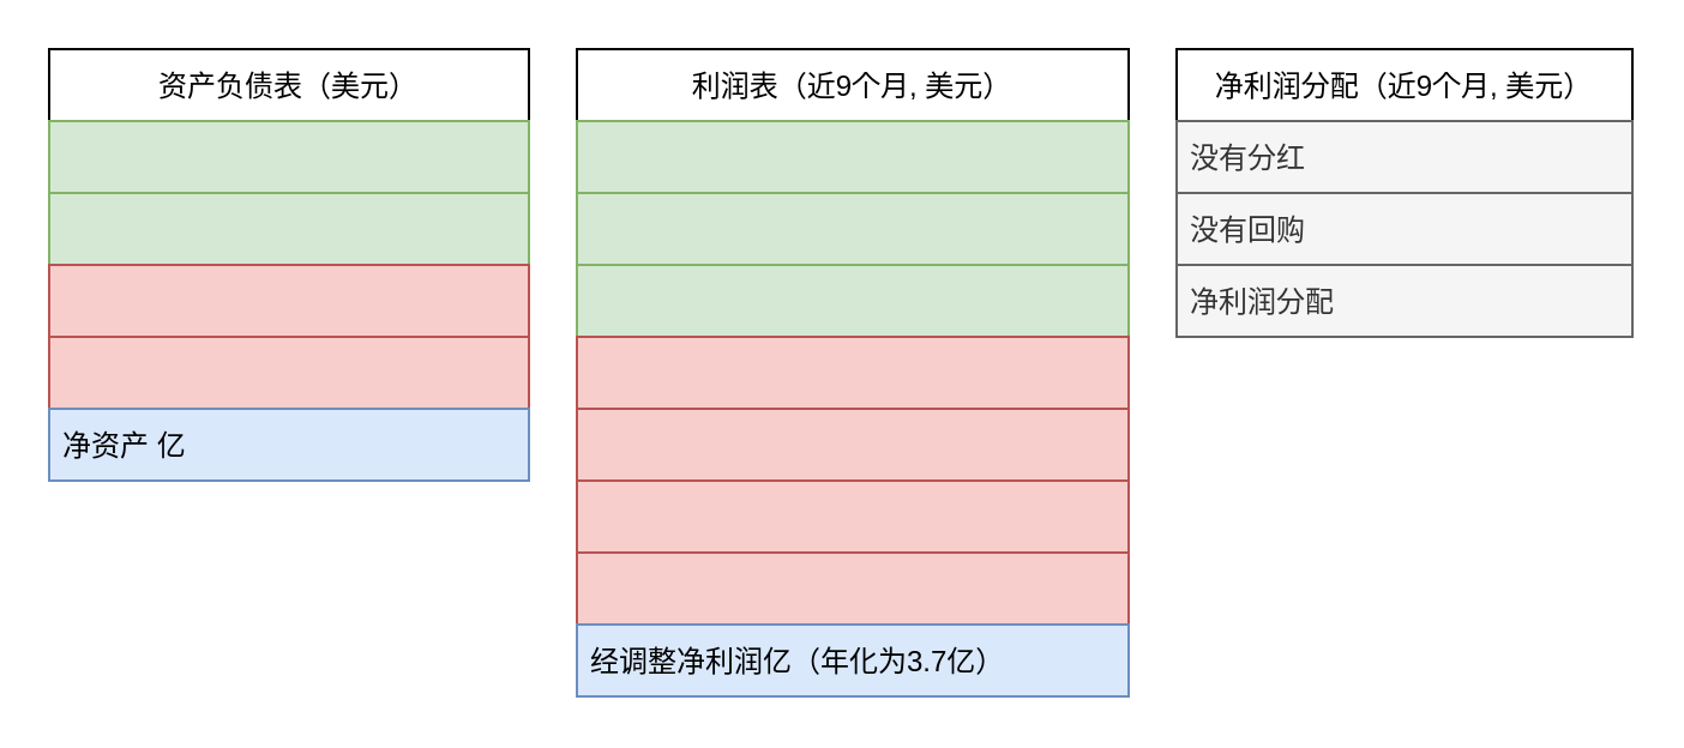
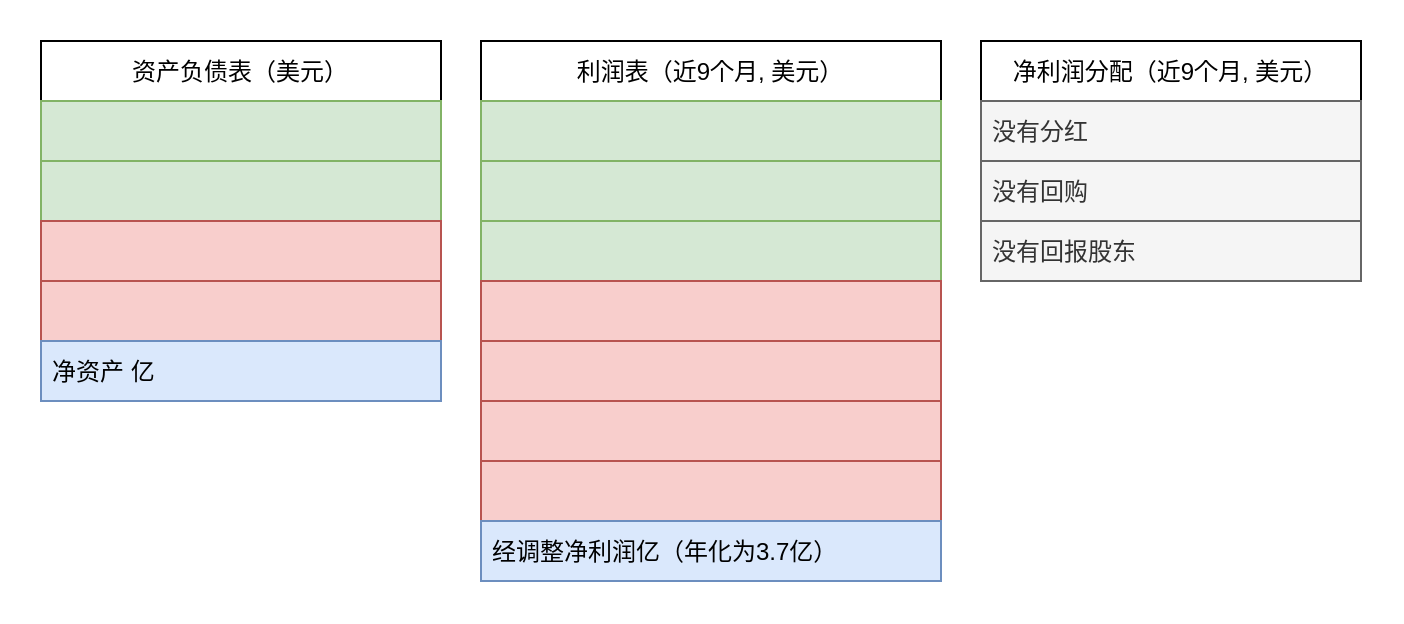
  <mxCell id="0" />
  <mxCell id="1" parent="0" />
  <mxCell id="2" value="资产负债表（美元）" style="swimlane;fontStyle=0;childLayout=stackLayout;horizontal=1;startSize=30;horizontalStack=0;resizeParent=1;resizeParentMax=0;resizeLast=0;collapsible=1;marginBottom=0;" parent="1" vertex="1"><mxGeometry x="20" y="20" width="200" height="180" as="geometry"><mxRectangle x="100" y="350" width="140" height="30" as="alternateBounds" /></mxGeometry></mxCell>
  <mxCell id="3" value="" style="text;strokeColor=#82b366;fillColor=#d5e8d4;align=left;verticalAlign=middle;spacingLeft=4;spacingRight=4;overflow=hidden;points=[[0,0.5],[1,0.5]];portConstraint=eastwest;rotatable=0;" parent="2" vertex="1"><mxGeometry y="30" width="200" height="30" as="geometry" /></mxCell>
  <mxCell id="4" value="" style="text;strokeColor=#82b366;fillColor=#d5e8d4;align=left;verticalAlign=middle;spacingLeft=4;spacingRight=4;overflow=hidden;points=[[0,0.5],[1,0.5]];portConstraint=eastwest;rotatable=0;" parent="2" vertex="1"><mxGeometry y="60" width="200" height="30" as="geometry" /></mxCell>
  <mxCell id="5" value="" style="text;strokeColor=#b85450;fillColor=#f8cecc;align=left;verticalAlign=middle;spacingLeft=4;spacingRight=4;overflow=hidden;points=[[0,0.5],[1,0.5]];portConstraint=eastwest;rotatable=0;" parent="2" vertex="1"><mxGeometry y="90" width="200" height="30" as="geometry" /></mxCell>
  <mxCell id="6" value="" style="text;strokeColor=#b85450;fillColor=#f8cecc;align=left;verticalAlign=middle;spacingLeft=4;spacingRight=4;overflow=hidden;points=[[0,0.5],[1,0.5]];portConstraint=eastwest;rotatable=0;" parent="2" vertex="1"><mxGeometry y="120" width="200" height="30" as="geometry" /></mxCell>
  <mxCell id="7" value="净资产 亿" style="text;strokeColor=#6c8ebf;fillColor=#dae8fc;align=left;verticalAlign=middle;spacingLeft=4;spacingRight=4;overflow=hidden;points=[[0,0.5],[1,0.5]];portConstraint=eastwest;rotatable=0;" parent="2" vertex="1"><mxGeometry y="150" width="200" height="30" as="geometry" /></mxCell>
  <mxCell id="8" value="利润表（近9个月, 美元）" style="swimlane;fontStyle=0;childLayout=stackLayout;horizontal=1;startSize=30;horizontalStack=0;resizeParent=1;resizeParentMax=0;resizeLast=0;collapsible=1;marginBottom=0;" parent="1" vertex="1"><mxGeometry x="240" y="20" width="230" height="270" as="geometry" /></mxCell>
  <mxCell id="9" value="" style="text;strokeColor=#82b366;fillColor=#d5e8d4;align=left;verticalAlign=middle;spacingLeft=4;spacingRight=4;overflow=hidden;points=[[0,0.5],[1,0.5]];portConstraint=eastwest;rotatable=0;" parent="8" vertex="1"><mxGeometry y="30" width="230" height="30" as="geometry" /></mxCell>
  <mxCell id="10" value="" style="text;strokeColor=#82b366;fillColor=#d5e8d4;align=left;verticalAlign=middle;spacingLeft=4;spacingRight=4;overflow=hidden;points=[[0,0.5],[1,0.5]];portConstraint=eastwest;rotatable=0;" parent="8" vertex="1"><mxGeometry y="60" width="230" height="30" as="geometry" /></mxCell>
  <mxCell id="11" value="" style="text;strokeColor=#82b366;fillColor=#d5e8d4;align=left;verticalAlign=middle;spacingLeft=4;spacingRight=4;overflow=hidden;points=[[0,0.5],[1,0.5]];portConstraint=eastwest;rotatable=0;" parent="8" vertex="1"><mxGeometry y="90" width="230" height="30" as="geometry" /></mxCell>
  <mxCell id="12" value="" style="text;strokeColor=#b85450;fillColor=#f8cecc;align=left;verticalAlign=middle;spacingLeft=4;spacingRight=4;overflow=hidden;points=[[0,0.5],[1,0.5]];portConstraint=eastwest;rotatable=0;" parent="8" vertex="1"><mxGeometry y="120" width="230" height="30" as="geometry" /></mxCell>
  <mxCell id="13" value="" style="text;strokeColor=#b85450;fillColor=#f8cecc;align=left;verticalAlign=middle;spacingLeft=4;spacingRight=4;overflow=hidden;points=[[0,0.5],[1,0.5]];portConstraint=eastwest;rotatable=0;" parent="8" vertex="1"><mxGeometry y="150" width="230" height="30" as="geometry" /></mxCell>
  <mxCell id="14" value="" style="text;strokeColor=#b85450;fillColor=#f8cecc;align=left;verticalAlign=middle;spacingLeft=4;spacingRight=4;overflow=hidden;points=[[0,0.5],[1,0.5]];portConstraint=eastwest;rotatable=0;" parent="8" vertex="1"><mxGeometry y="180" width="230" height="30" as="geometry" /></mxCell>
  <mxCell id="15" value="" style="text;strokeColor=#b85450;fillColor=#f8cecc;align=left;verticalAlign=middle;spacingLeft=4;spacingRight=4;overflow=hidden;points=[[0,0.5],[1,0.5]];portConstraint=eastwest;rotatable=0;" parent="8" vertex="1"><mxGeometry y="210" width="230" height="30" as="geometry" /></mxCell>
  <mxCell id="16" value="经调整净利润亿（年化为3.7亿）" style="text;strokeColor=#6c8ebf;fillColor=#dae8fc;align=left;verticalAlign=middle;spacingLeft=4;spacingRight=4;overflow=hidden;points=[[0,0.5],[1,0.5]];portConstraint=eastwest;rotatable=0;" parent="8" vertex="1"><mxGeometry y="240" width="230" height="30" as="geometry" /></mxCell>
  <mxCell id="17" value="净利润分配（近9个月, 美元）" style="swimlane;fontStyle=0;childLayout=stackLayout;horizontal=1;startSize=30;horizontalStack=0;resizeParent=1;resizeParentMax=0;resizeLast=0;collapsible=1;marginBottom=0;labelBackgroundColor=none;align=center;" parent="1" vertex="1"><mxGeometry x="490" y="20" width="190" height="120" as="geometry" /></mxCell>
  <mxCell id="18" value="没有分红" style="text;strokeColor=#666666;fillColor=#f5f5f5;align=left;verticalAlign=middle;spacingLeft=4;spacingRight=4;overflow=hidden;points=[[0,0.5],[1,0.5]];portConstraint=eastwest;rotatable=0;labelBackgroundColor=none;fontColor=#333333;" parent="17" vertex="1"><mxGeometry y="30" width="190" height="30" as="geometry" /></mxCell>
  <mxCell id="19" value="没有回购" style="text;strokeColor=#666666;fillColor=#f5f5f5;align=left;verticalAlign=middle;spacingLeft=4;spacingRight=4;overflow=hidden;points=[[0,0.5],[1,0.5]];portConstraint=eastwest;rotatable=0;labelBackgroundColor=none;fontColor=#333333;" parent="17" vertex="1"><mxGeometry y="60" width="190" height="30" as="geometry" /></mxCell>
- <mxCell id="20" value="净利润分配" style="text;strokeColor=#666666;fillColor=#f5f5f5;align=left;verticalAlign=middle;spacingLeft=4;spacingRight=4;overflow=hidden;points=[[0,0.5],[1,0.5]];portConstraint=eastwest;rotatable=0;labelBackgroundColor=none;fontColor=#333333;" parent="17" vertex="1"><mxGeometry y="90" width="190" height="30" as="geometry" /></mxCell>
+ <mxCell id="20" value="没有回报股东" style="text;strokeColor=#666666;fillColor=#f5f5f5;align=left;verticalAlign=middle;spacingLeft=4;spacingRight=4;overflow=hidden;points=[[0,0.5],[1,0.5]];portConstraint=eastwest;rotatable=0;labelBackgroundColor=none;fontColor=#333333;" parent="17" vertex="1"><mxGeometry y="90" width="190" height="30" as="geometry" /></mxCell>
